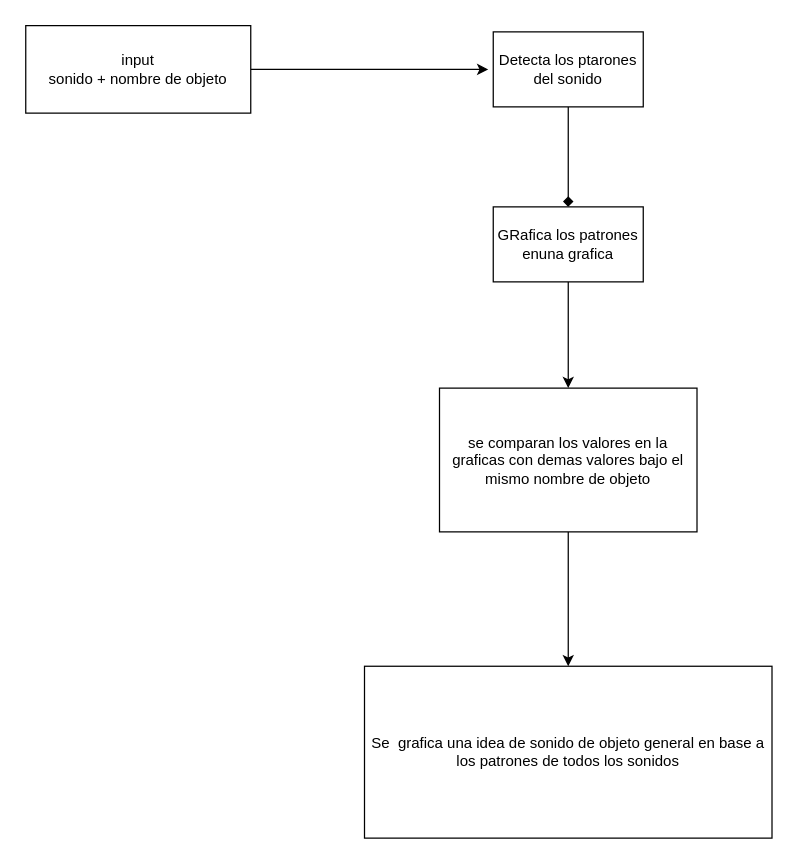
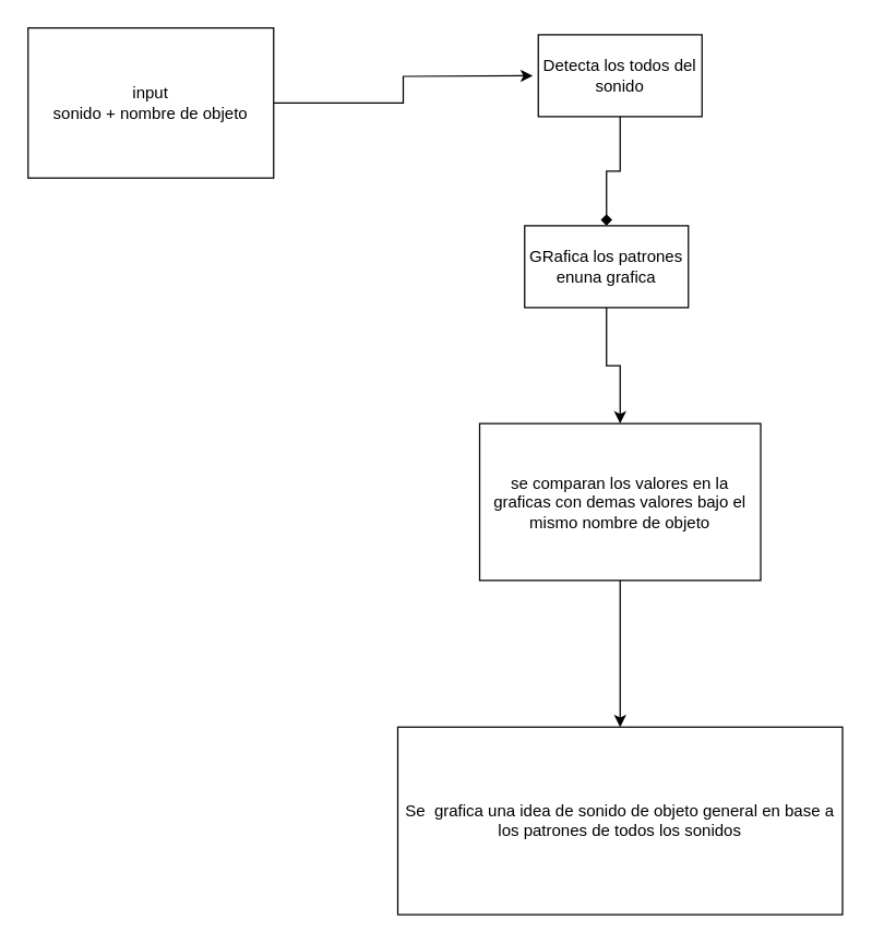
  <mxCell id="0" />
  <mxCell id="1" parent="0" />
  <mxCell id="2" style="edgeStyle=orthogonalEdgeStyle;rounded=0;orthogonalLoop=1;jettySize=auto;html=1;" edge="1" parent="1" source="3"><mxGeometry relative="1" as="geometry"><mxPoint x="390" y="55" as="targetPoint" /></mxGeometry></mxCell>
- <mxCell id="3" value="input&lt;div&gt;sonido + nombre de objeto&lt;/div&gt;" style="rounded=0;whiteSpace=wrap;html=1;" vertex="1" parent="1"><mxGeometry x="20" y="20" width="180" height="70" as="geometry" /></mxCell>
+ <mxCell id="3" value="input&lt;div&gt;sonido + nombre de objeto&lt;/div&gt;" style="rounded=0;whiteSpace=wrap;html=1;" vertex="1" parent="1"><mxGeometry x="20" y="20" width="180" height="110" as="geometry" /></mxCell>
  <mxCell id="4" value="" style="edgeStyle=orthogonalEdgeStyle;rounded=0;orthogonalLoop=1;jettySize=auto;html=1;endArrow=diamond;" edge="1" parent="1" source="5" target="7"><mxGeometry relative="1" as="geometry" /></mxCell>
- <mxCell id="5" value="Detecta los ptarones del sonido" style="rounded=0;whiteSpace=wrap;html=1;" vertex="1" parent="1"><mxGeometry x="394" y="25" width="120" height="60" as="geometry" /></mxCell>
+ <mxCell id="5" value="Detecta los todos del sonido" style="rounded=0;whiteSpace=wrap;html=1;" vertex="1" parent="1"><mxGeometry x="394" y="25" width="120" height="60" as="geometry" /></mxCell>
  <mxCell id="6" value="" style="edgeStyle=orthogonalEdgeStyle;rounded=0;orthogonalLoop=1;jettySize=auto;html=1;" edge="1" parent="1" source="7" target="9"><mxGeometry relative="1" as="geometry" /></mxCell>
- <mxCell id="7" value="GRafica los patrones enuna grafica" style="whiteSpace=wrap;html=1;rounded=0;" vertex="1" parent="1"><mxGeometry x="394" y="165" width="120" height="60" as="geometry" /></mxCell>
+ <mxCell id="7" value="GRafica los patrones enuna grafica" style="whiteSpace=wrap;html=1;rounded=0;" vertex="1" parent="1"><mxGeometry x="384" y="165" width="120" height="60" as="geometry" /></mxCell>
  <mxCell id="8" value="" style="edgeStyle=orthogonalEdgeStyle;rounded=0;orthogonalLoop=1;jettySize=auto;html=1;" edge="1" parent="1" source="9" target="10"><mxGeometry relative="1" as="geometry" /></mxCell>
  <mxCell id="9" value="se comparan los valores en la graficas con demas valores bajo el mismo nombre de objeto" style="rounded=0;whiteSpace=wrap;html=1;" vertex="1" parent="1"><mxGeometry x="351" y="310" width="206" height="115" as="geometry" /></mxCell>
  <mxCell id="10" value="Se&amp;nbsp; grafica una idea de sonido de objeto general en base a los patrones de todos los sonidos" style="whiteSpace=wrap;html=1;rounded=0;" vertex="1" parent="1"><mxGeometry x="291" y="532.5" width="326" height="137.5" as="geometry" /></mxCell>
